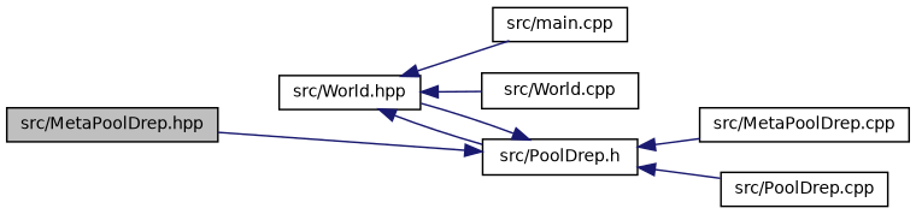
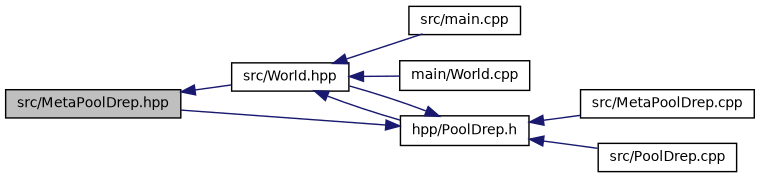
  digraph {
    rankdir=LR
    node [color=black fillcolor=white fontname=Helvetica fontsize=10 shape=record style=filled]
    edge [color=midnightblue dir=back fontname=Helvetica fontsize=10 labelfontname=Helvetica labelfontsize=10 style=solid]
    n1 [fillcolor=grey75 fontcolor=black height=0.2 label="src/MetaPoolDrep.hpp" width=0.4]
    n2 [height=0.2 label="src/World.hpp" width=0.4]
    n3 [height=0.2 label="src/main.cpp" width=0.4]
-   n4 [height=0.2 label="src/PoolDrep.h" width=0.4]
-   n5 [height=0.2 label="src/World.cpp" width=0.4]
+   n4 [height=0.2 label="hpp/PoolDrep.h" width=0.4]
+   n5 [height=0.2 label="main/World.cpp" width=0.4]
    n6 [height=0.2 label="src/MetaPoolDrep.cpp" width=0.4]
    n7 [height=0.2 label="src/PoolDrep.cpp" width=0.4]
+   n1 -> n2
    n2 -> n3
    n2 -> n4
    n2 -> n5
    n4 -> n1
    n4 -> n2
    n4 -> n6
    n4 -> n7
  }
